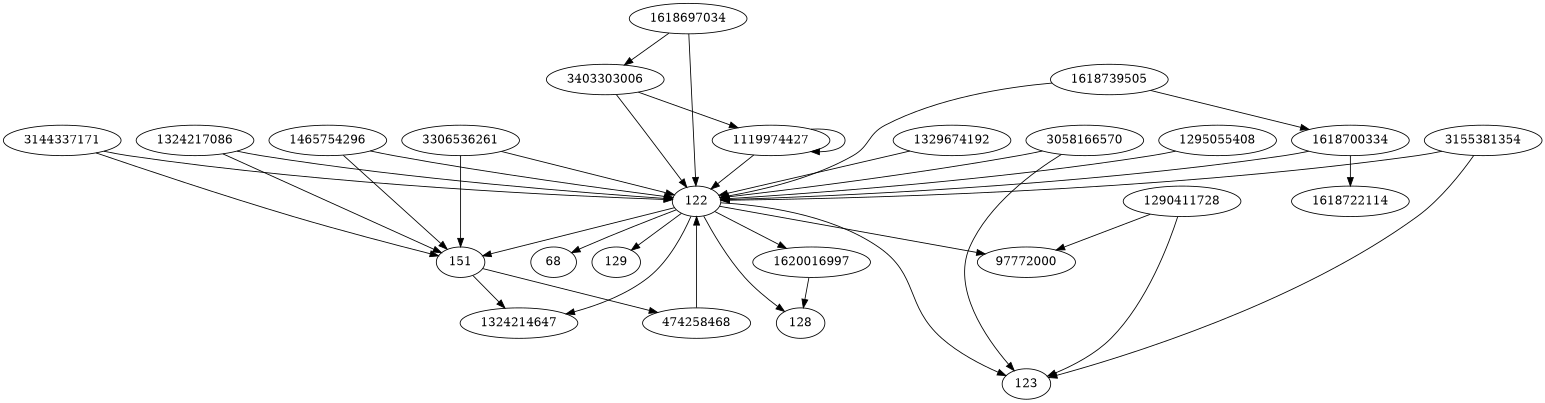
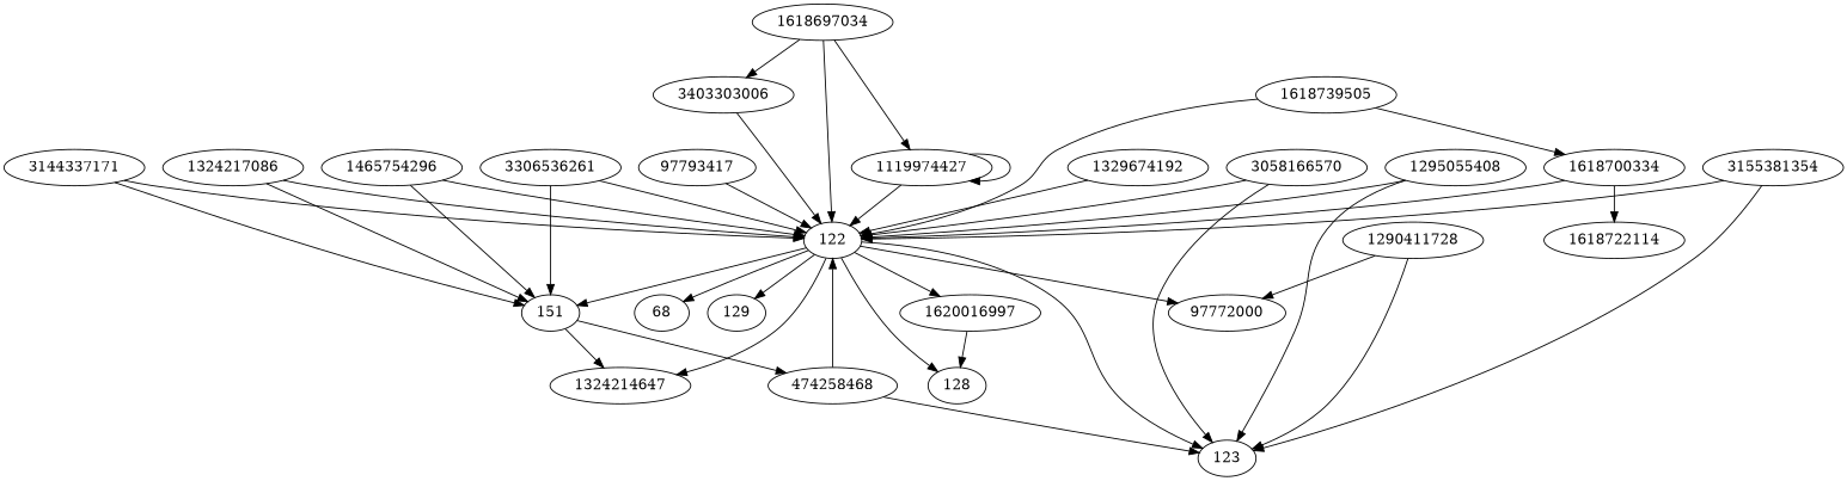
  digraph {
+   97793417
    122
    129
    128
    n5 [label=151]
    123
    1324214647
    68
    97772000
    1620016997
    3144337171
    n12 [label=474258468]
    n13 [label=1119974427]
    n14 [label=1324217086]
    3058166570
    1618700334
    1618722114
    1295055408
    1618739505
    1465754296
    3306536261
    1618697034
    3403303006
    1290411728
    1329674192
    3155381354
+   97793417 -> 122
    122 -> 129
    122 -> 128
    122 -> n5
    122 -> 123
    122 -> 1324214647
    122 -> 68
    122 -> 97772000
    122 -> 1620016997
    n5 -> 1324214647
    n5 -> n12
    1620016997 -> 128
    3144337171 -> 122
    3144337171 -> n5
    n12 -> 122
+   n12 -> 123
    n13 -> 122
    n13 -> n13
    n14 -> 122
    n14 -> n5
    3058166570 -> 122
    3058166570 -> 123
    1618700334 -> 122
    1618700334 -> 1618722114
    1295055408 -> 122
+   1295055408 -> 123
    1618739505 -> 122
    1618739505 -> 1618700334
    1465754296 -> 122
    1465754296 -> n5
    3306536261 -> 122
    3306536261 -> n5
    1618697034 -> 122
    1618697034 -> 3403303006
    3403303006 -> 122
-   3403303006 -> n13
+   1618697034 -> n13
    1290411728 -> 123
    1290411728 -> 97772000
    1329674192 -> 122
    3155381354 -> 122
    3155381354 -> 123
  }
